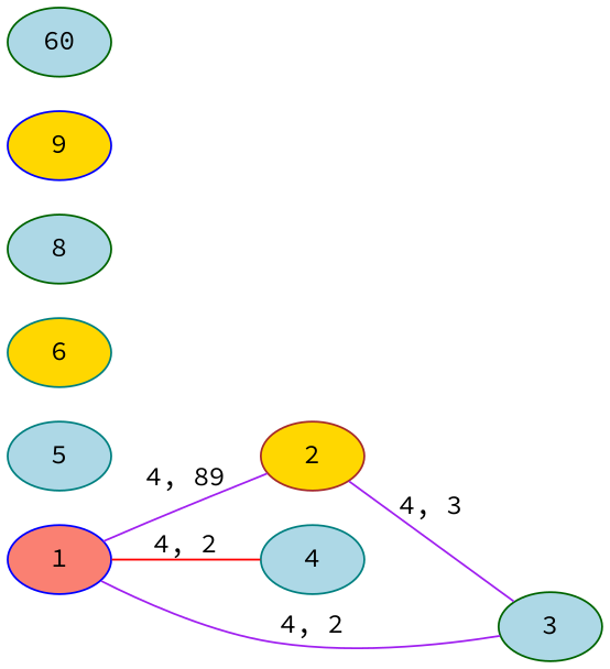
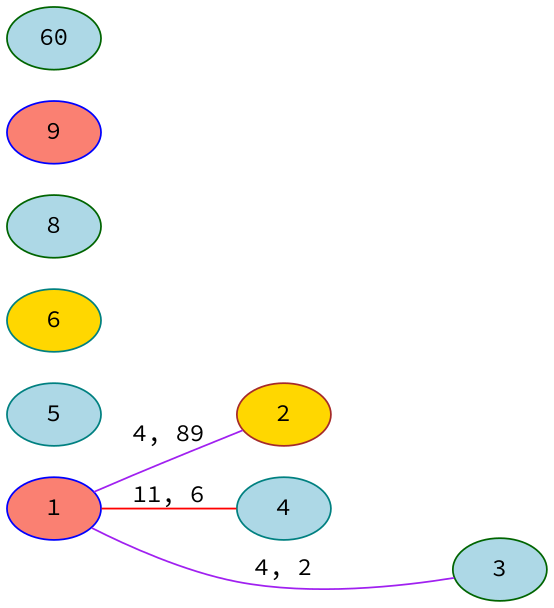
  graph {
    fontname="Source Code Pro"
    rankdir=LR
    node [color=teal fillcolor=lightblue fontname="Source Code Pro" style=filled]
    edge [color=purple fontname="Source Code Pro"]
    n1 [color=blue fillcolor=salmon label=1]
    n2 [color=brown fillcolor=gold label=2]
    n3 [label=4]
    n4 [color=darkgreen label=3]
    n5 [label=5]
    n6 [fillcolor=gold label=6]
    n7 [color=darkgreen label=8]
-   n8 [color=blue fillcolor=gold label=9]
+   n8 [color=blue fillcolor=salmon label=9]
    n9 [color=darkgreen label=60]
    n1 -- n2 [label="4, 89"]
-   n1 -- n3 [color=red label="4, 2"]
-   n2 -- n4 [label="4, 3"]
+   n1 -- n3 [color=red label="11, 6"]
    n4 -- n1 [label="4, 2"]
  }
